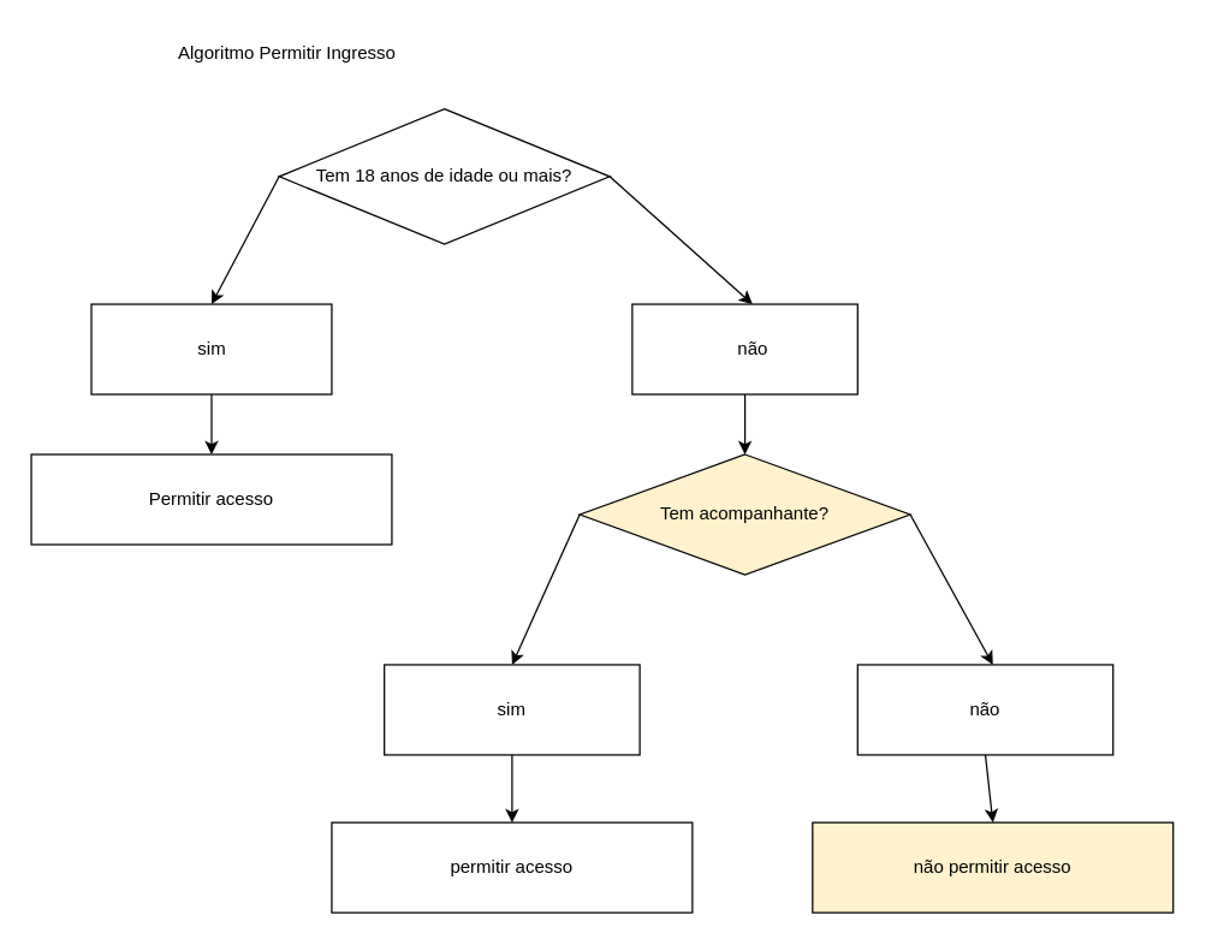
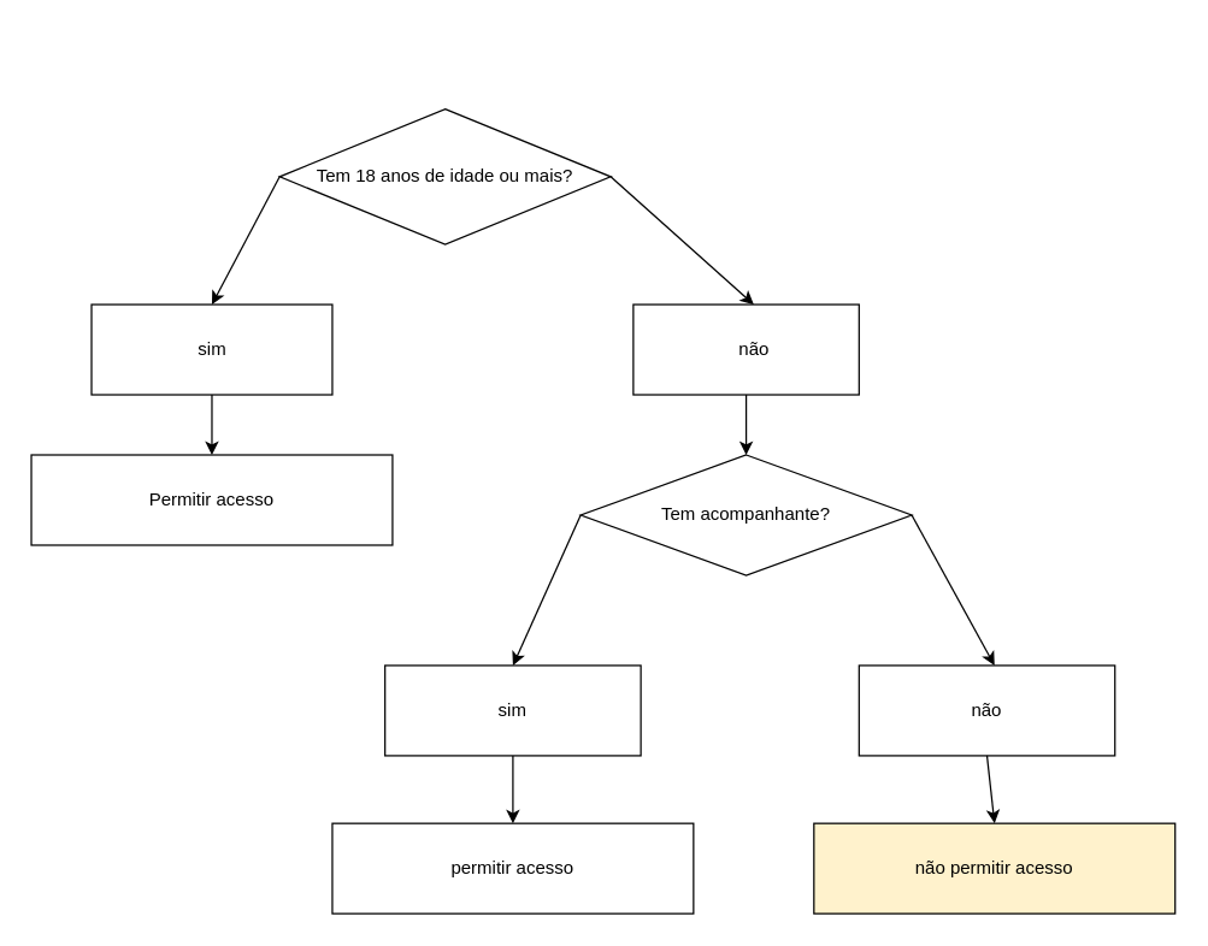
  <mxCell id="0" />
  <mxCell id="1" parent="0" />
- <mxCell id="2" value="Algoritmo Permitir Ingresso&lt;br&gt;" style="text;html=1;align=center;verticalAlign=middle;resizable=0;points=[];autosize=1;strokeColor=none;fillColor=none;" vertex="1" parent="1"><mxGeometry x="105" y="20" width="170" height="30" as="geometry" /></mxCell>
  <mxCell id="3" value="Tem 18 anos de idade ou mais?" style="rhombus;whiteSpace=wrap;html=1;" vertex="1" parent="1"><mxGeometry x="185" y="72" width="220" height="90" as="geometry" /></mxCell>
  <mxCell id="4" value="" style="endArrow=classic;html=1;rounded=0;exitX=1;exitY=0.5;exitDx=0;exitDy=0;" edge="1" parent="1" source="3"><mxGeometry width="50" height="50" relative="1" as="geometry"><mxPoint x="330" y="202" as="sourcePoint" /><mxPoint x="500" y="202" as="targetPoint" /></mxGeometry></mxCell>
  <mxCell id="5" value="" style="rounded=0;whiteSpace=wrap;html=1;" vertex="1" parent="1"><mxGeometry x="420" y="202" width="150" height="60" as="geometry" /></mxCell>
  <mxCell id="6" value="não" style="text;html=1;align=center;verticalAlign=middle;resizable=0;points=[];autosize=1;strokeColor=none;fillColor=none;" vertex="1" parent="1"><mxGeometry x="480" y="217" width="40" height="30" as="geometry" /></mxCell>
  <mxCell id="7" value="" style="endArrow=classic;html=1;rounded=0;exitX=0;exitY=0.5;exitDx=0;exitDy=0;" edge="1" parent="1" source="3"><mxGeometry width="50" height="50" relative="1" as="geometry"><mxPoint x="320" y="212" as="sourcePoint" /><mxPoint x="140" y="202" as="targetPoint" /></mxGeometry></mxCell>
  <mxCell id="8" value="" style="rounded=0;whiteSpace=wrap;html=1;" vertex="1" parent="1"><mxGeometry x="60" y="202" width="160" height="60" as="geometry" /></mxCell>
  <mxCell id="9" value="sim" style="text;html=1;align=center;verticalAlign=middle;resizable=0;points=[];autosize=1;strokeColor=none;fillColor=none;" vertex="1" parent="1"><mxGeometry x="120" y="217" width="40" height="30" as="geometry" /></mxCell>
  <mxCell id="10" value="Permitir acesso" style="rounded=0;whiteSpace=wrap;html=1;" vertex="1" parent="1"><mxGeometry x="20" y="302" width="240" height="60" as="geometry" /></mxCell>
  <mxCell id="11" value="" style="endArrow=classic;html=1;rounded=0;exitX=0.5;exitY=1;exitDx=0;exitDy=0;entryX=0.5;entryY=0;entryDx=0;entryDy=0;" edge="1" parent="1" source="8" target="10"><mxGeometry width="50" height="50" relative="1" as="geometry"><mxPoint x="320" y="242" as="sourcePoint" /><mxPoint x="370" y="192" as="targetPoint" /></mxGeometry></mxCell>
  <mxCell id="12" value="" style="endArrow=classic;html=1;rounded=0;exitX=0.5;exitY=1;exitDx=0;exitDy=0;" edge="1" parent="1" source="5"><mxGeometry width="50" height="50" relative="1" as="geometry"><mxPoint x="320" y="342" as="sourcePoint" /><mxPoint x="495" y="302" as="targetPoint" /></mxGeometry></mxCell>
- <mxCell id="13" value="Tem acompanhante?" style="rhombus;whiteSpace=wrap;html=1;fillColor=#fff2cc;" vertex="1" parent="1"><mxGeometry x="385" y="302" width="220" height="80" as="geometry" /></mxCell>
+ <mxCell id="13" value="Tem acompanhante?" style="rhombus;whiteSpace=wrap;html=1;" vertex="1" parent="1"><mxGeometry x="385" y="302" width="220" height="80" as="geometry" /></mxCell>
  <mxCell id="14" value="" style="endArrow=classic;html=1;rounded=0;exitX=0;exitY=0.5;exitDx=0;exitDy=0;" edge="1" parent="1" source="13"><mxGeometry width="50" height="50" relative="1" as="geometry"><mxPoint x="320" y="482" as="sourcePoint" /><mxPoint x="340" y="442" as="targetPoint" /></mxGeometry></mxCell>
  <mxCell id="15" value="" style="endArrow=classic;html=1;rounded=0;exitX=1;exitY=0.5;exitDx=0;exitDy=0;" edge="1" parent="1" source="13"><mxGeometry width="50" height="50" relative="1" as="geometry"><mxPoint x="320" y="482" as="sourcePoint" /><mxPoint x="660" y="442" as="targetPoint" /></mxGeometry></mxCell>
  <mxCell id="16" value="sim" style="rounded=0;whiteSpace=wrap;html=1;" vertex="1" parent="1"><mxGeometry x="255" y="442" width="170" height="60" as="geometry" /></mxCell>
  <mxCell id="17" value="não" style="rounded=0;whiteSpace=wrap;html=1;" vertex="1" parent="1"><mxGeometry x="570" y="442" width="170" height="60" as="geometry" /></mxCell>
  <mxCell id="18" value="permitir acesso" style="rounded=0;whiteSpace=wrap;html=1;" vertex="1" parent="1"><mxGeometry x="220" y="547" width="240" height="60" as="geometry" /></mxCell>
  <mxCell id="19" value="não permitir acesso" style="rounded=0;whiteSpace=wrap;html=1;fillColor=#fff2cc;" vertex="1" parent="1"><mxGeometry x="540" y="547" width="240" height="60" as="geometry" /></mxCell>
  <mxCell id="20" value="" style="endArrow=classic;html=1;rounded=0;exitX=0.5;exitY=1;exitDx=0;exitDy=0;entryX=0.5;entryY=0;entryDx=0;entryDy=0;" edge="1" parent="1" source="16" target="18"><mxGeometry width="50" height="50" relative="1" as="geometry"><mxPoint x="315" y="482" as="sourcePoint" /><mxPoint x="365" y="432" as="targetPoint" /></mxGeometry></mxCell>
  <mxCell id="21" value="" style="endArrow=classic;html=1;rounded=0;exitX=0.5;exitY=1;exitDx=0;exitDy=0;entryX=0.5;entryY=0;entryDx=0;entryDy=0;" edge="1" parent="1" source="17" target="19"><mxGeometry width="50" height="50" relative="1" as="geometry"><mxPoint x="320" y="482" as="sourcePoint" /><mxPoint x="370" y="432" as="targetPoint" /></mxGeometry></mxCell>
